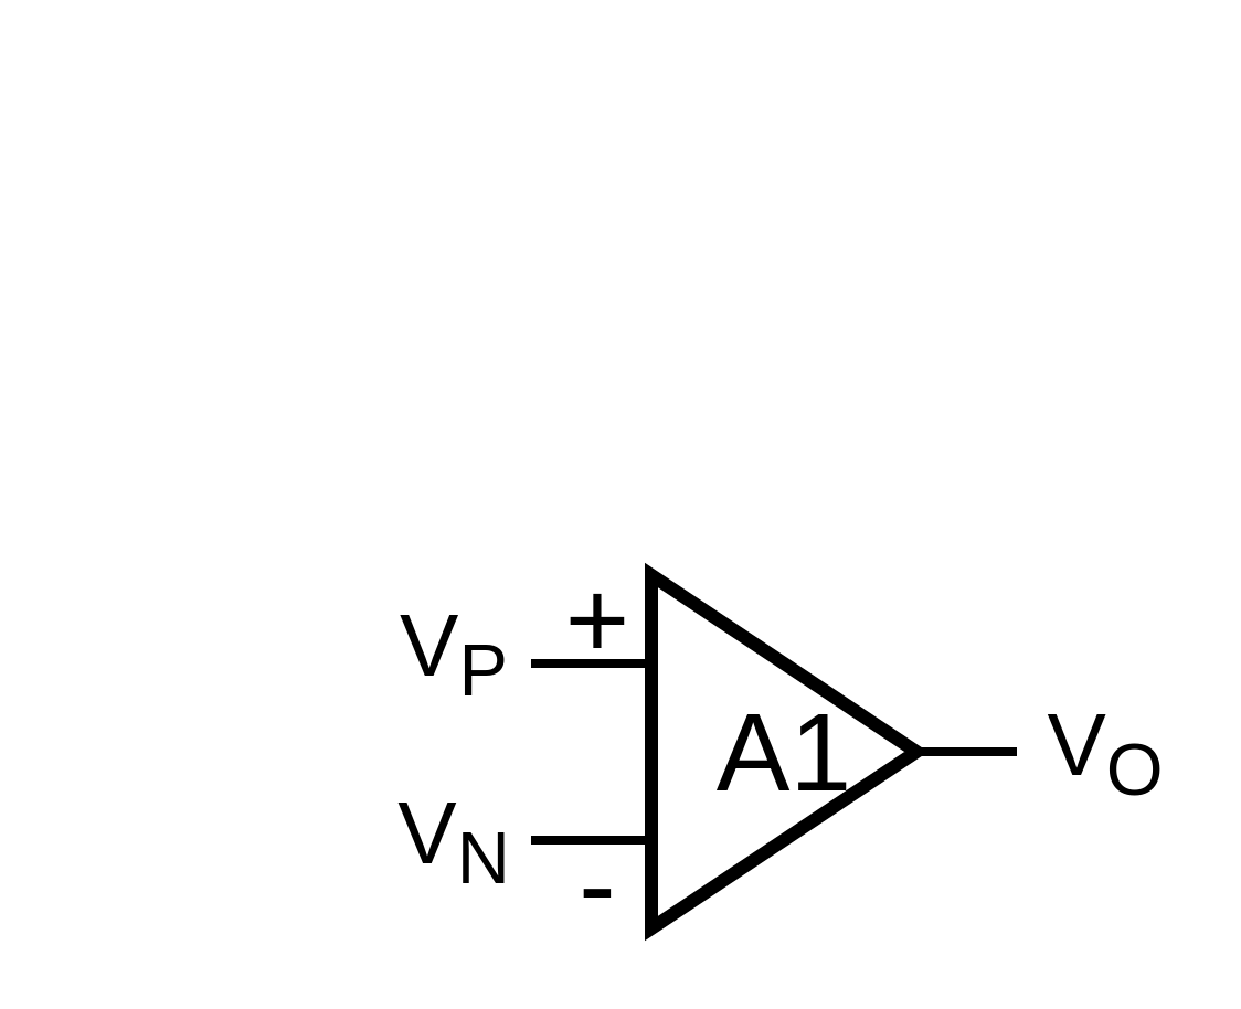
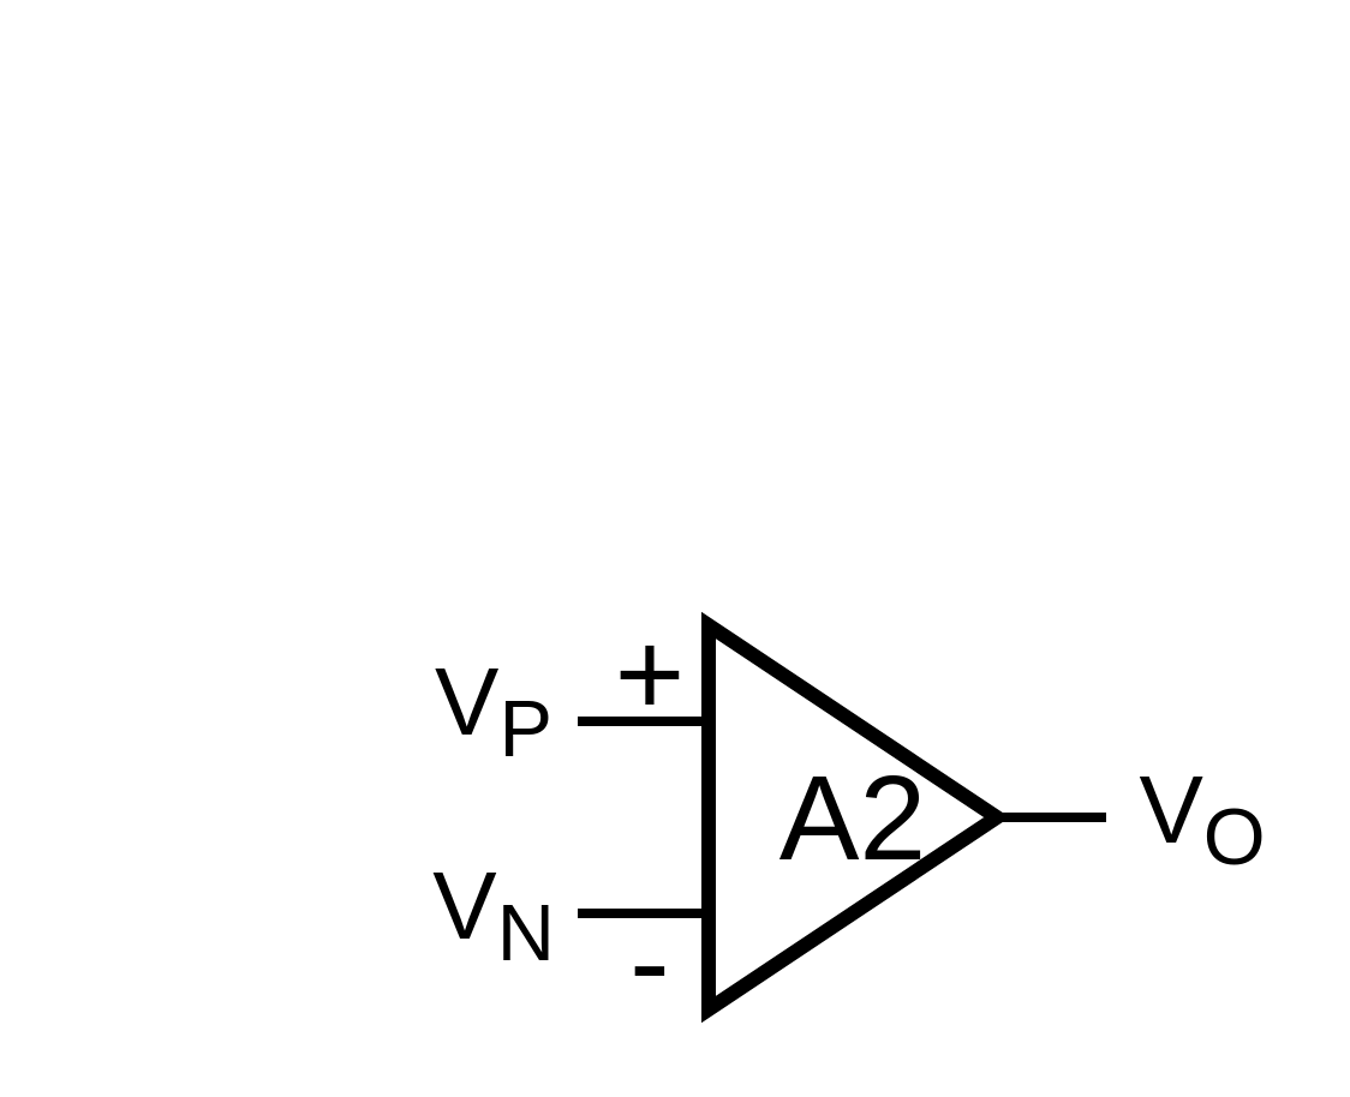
  <mxCell id="0" />
  <mxCell id="1" parent="0" />
  <mxCell id="2" value="" style="ellipse;whiteSpace=wrap;html=1;aspect=fixed;labelBackgroundColor=#000000;labelBorderColor=default;" parent="1" vertex="1"><mxGeometry as="geometry" x="20" y="20" /></mxCell>
  <mxCell id="3" value="" style="endArrow=none;html=1;rounded=0;entryX=1;entryY=0.5;entryDx=0;entryDy=0;strokeWidth=4;" edge="1" parent="1" target="6"><mxGeometry width="50" height="50" relative="1" as="geometry"><mxPoint x="460" y="340" as="sourcePoint" /><mxPoint x="444.5" y="345" as="targetPoint" /></mxGeometry></mxCell>
  <mxCell id="4" value="&lt;font&gt;V&lt;sub&gt;P&lt;/sub&gt;&lt;/font&gt;" style="text;html=1;align=center;verticalAlign=middle;resizable=0;points=[];autosize=1;strokeColor=none;fillColor=none;strokeWidth=4;container=0;fontSize=40;" vertex="1" parent="1"><mxGeometry x="170" y="260" width="70" height="70" as="geometry" /></mxCell>
  <mxCell id="5" value="&lt;font&gt;V&lt;/font&gt;&lt;font&gt;&lt;sub&gt;N&lt;/sub&gt;&lt;/font&gt;" style="text;html=1;align=center;verticalAlign=middle;resizable=0;points=[];autosize=1;strokeColor=none;fillColor=none;strokeWidth=4;container=0;fontSize=40;" vertex="1" parent="1"><mxGeometry x="170" y="345" width="70" height="70" as="geometry" /></mxCell>
- <mxCell id="6" value="&lt;font style=&quot;font-size: 50px;&quot;&gt;A1&lt;/font&gt;" style="triangle;whiteSpace=wrap;html=1;strokeWidth=6;container=0;" vertex="1" parent="1"><mxGeometry x="294.5" y="260" width="120" height="160" as="geometry" /></mxCell>
+ <mxCell id="6" value="&lt;font style=&quot;font-size: 50px;&quot;&gt;A2&lt;/font&gt;" style="triangle;whiteSpace=wrap;html=1;strokeWidth=6;container=0;" vertex="1" parent="1"><mxGeometry x="294.5" y="260" width="120" height="160" as="geometry" /></mxCell>
  <mxCell id="7" value="" style="endArrow=none;html=1;rounded=0;exitX=0;exitY=0.25;exitDx=0;exitDy=0;strokeWidth=4;" edge="1" parent="1" source="6"><mxGeometry width="50" height="50" relative="1" as="geometry"><mxPoint x="334.5" y="380" as="sourcePoint" /><mxPoint x="240" y="300" as="targetPoint" /></mxGeometry></mxCell>
  <mxCell id="8" value="" style="endArrow=none;html=1;rounded=0;exitX=0;exitY=0.75;exitDx=0;exitDy=0;strokeWidth=4;" edge="1" parent="1" source="6"><mxGeometry width="50" height="50" relative="1" as="geometry"><mxPoint x="314.5" y="380" as="sourcePoint" /><mxPoint x="240" y="380" as="targetPoint" /></mxGeometry></mxCell>
  <mxCell id="9" value="&lt;font style=&quot;font-size: 50px;&quot;&gt;+&lt;/font&gt;" style="text;html=1;align=center;verticalAlign=middle;resizable=0;points=[];autosize=1;strokeColor=none;fillColor=none;strokeWidth=4;container=0;" vertex="1" parent="1"><mxGeometry x="244.5" y="245" width="50" height="70" as="geometry" /></mxCell>
  <mxCell id="10" value="&lt;font style=&quot;font-size: 50px;&quot;&gt;-&lt;/font&gt;" style="text;html=1;align=center;verticalAlign=middle;resizable=0;points=[];autosize=1;strokeColor=none;fillColor=none;strokeWidth=4;container=0;" vertex="1" parent="1"><mxGeometry x="249.5" y="365" width="40" height="70" as="geometry" /></mxCell>
  <mxCell id="11" value="&lt;font style=&quot;font-size: 40px;&quot;&gt;V&lt;sub style=&quot;&quot;&gt;O&lt;/sub&gt;&lt;/font&gt;" style="text;html=1;align=center;verticalAlign=middle;resizable=0;points=[];autosize=1;strokeColor=none;fillColor=none;strokeWidth=4;container=0;" vertex="1" parent="1"><mxGeometry x="460" y="305" width="80" height="70" as="geometry" /></mxCell>
